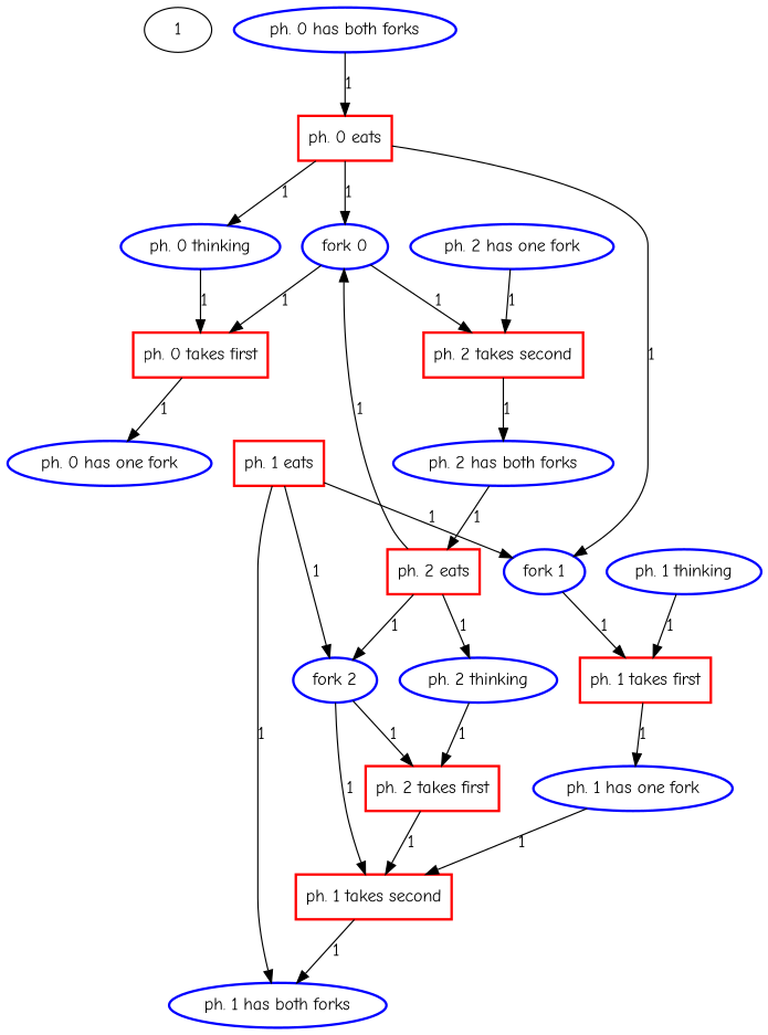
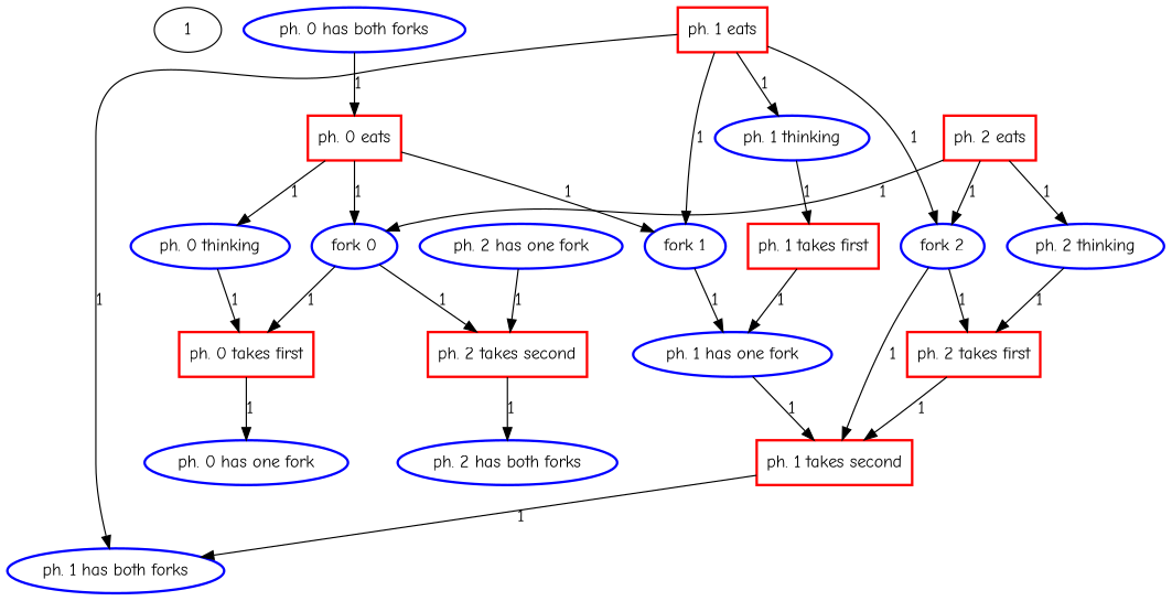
  digraph {
    fontname="Comic Neue"
    node [fontname="Comic Neue" color=blue style=bold]
    edge [fontname="Comic Neue"]
    1 [color="" style=""]
    n2 [color=red label="ph. 0 takes first" shape=box]
    n3 [label="ph. 0 has one fork"]
    n4 [label="ph. 0 has both forks"]
    n5 [color=red label="ph. 0 eats" shape=box]
    n6 [label="fork 0"]
    n7 [label="fork 1"]
    n8 [label="ph. 0 thinking"]
    n9 [color=red label="ph. 2 takes second" shape=box]
    n10 [color=red label="ph. 1 takes first" shape=box]
    n11 [label="ph. 1 has one fork"]
    n12 [color=red label="ph. 1 takes second" shape=box]
    n13 [label="ph. 1 has both forks"]
    n14 [color=red label="ph. 1 eats" shape=box]
    n15 [label="fork 2"]
    n16 [label="ph. 1 thinking"]
    n17 [color=red label="ph. 2 takes first" shape=box]
    n18 [label="ph. 2 has one fork"]
    n19 [label="ph. 2 has both forks"]
    n20 [color=red label="ph. 2 eats" shape=box]
    n21 [label="ph. 2 thinking"]
    n2 -> n3 [label=1]
    n4 -> n5 [label=1]
    n5 -> n6 [label=1]
    n5 -> n7 [label=1]
    n5 -> n8 [label=1]
    n6 -> n2 [label=1]
    n6 -> n9 [label=1]
-   n7 -> n10 [label=1]
+   n7 -> n11 [label=1]
    n8 -> n2 [label=1]
    n9 -> n19 [label=1]
    n10 -> n11 [label=1]
    n11 -> n12 [label=1]
    n12 -> n13 [label=1]
    n14 -> n7 [label=1]
    n14 -> n13 [label=1]
    n14 -> n15 [label=1]
+   n14 -> n16 [label=1]
    n15 -> n12 [label=1]
    n15 -> n17 [label=1]
    n16 -> n10 [label=1]
    n17 -> n12 [label=1]
    n18 -> n9 [label=1]
-   n19 -> n20 [label=1]
    n20 -> n6 [label=1]
    n20 -> n15 [label=1]
    n20 -> n21 [label=1]
    n21 -> n17 [label=1]
  }
